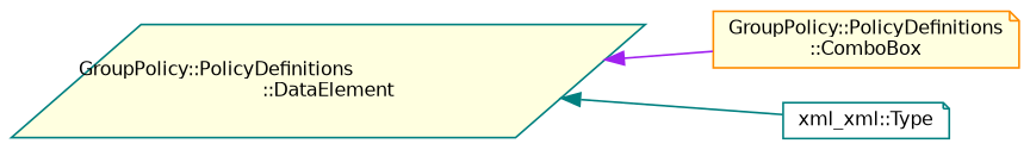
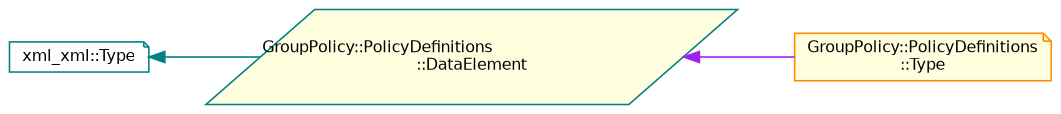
  digraph {
    rankdir=LR
    node [color=teal fillcolor=lightyellow fontname=Helvetica fontsize=10 shape=note style=filled]
    edge [dir=back fontname=Helvetica fontsize=10 labelfontname=Helvetica labelfontsize=10 style=solid]
-   n1 [color=darkorange fontcolor=black height=0.2 label="GroupPolicy::PolicyDefinitions\l::ComboBox" width=0.4]
+   n1 [color=darkorange fontcolor=black height=0.2 label="GroupPolicy::PolicyDefinitions\l::Type" width=0.4]
    n2 [height=0.2 label="GroupPolicy::PolicyDefinitions\l::DataElement" shape=parallelogram width=0.4]
    n3 [fillcolor=white height=0.2 label="xml_xml::Type" width=0.4]
    n2 -> n1 [color=purple]
-   n2 -> n3 [color=teal]
+   n3 -> n2 [color=teal]
  }
